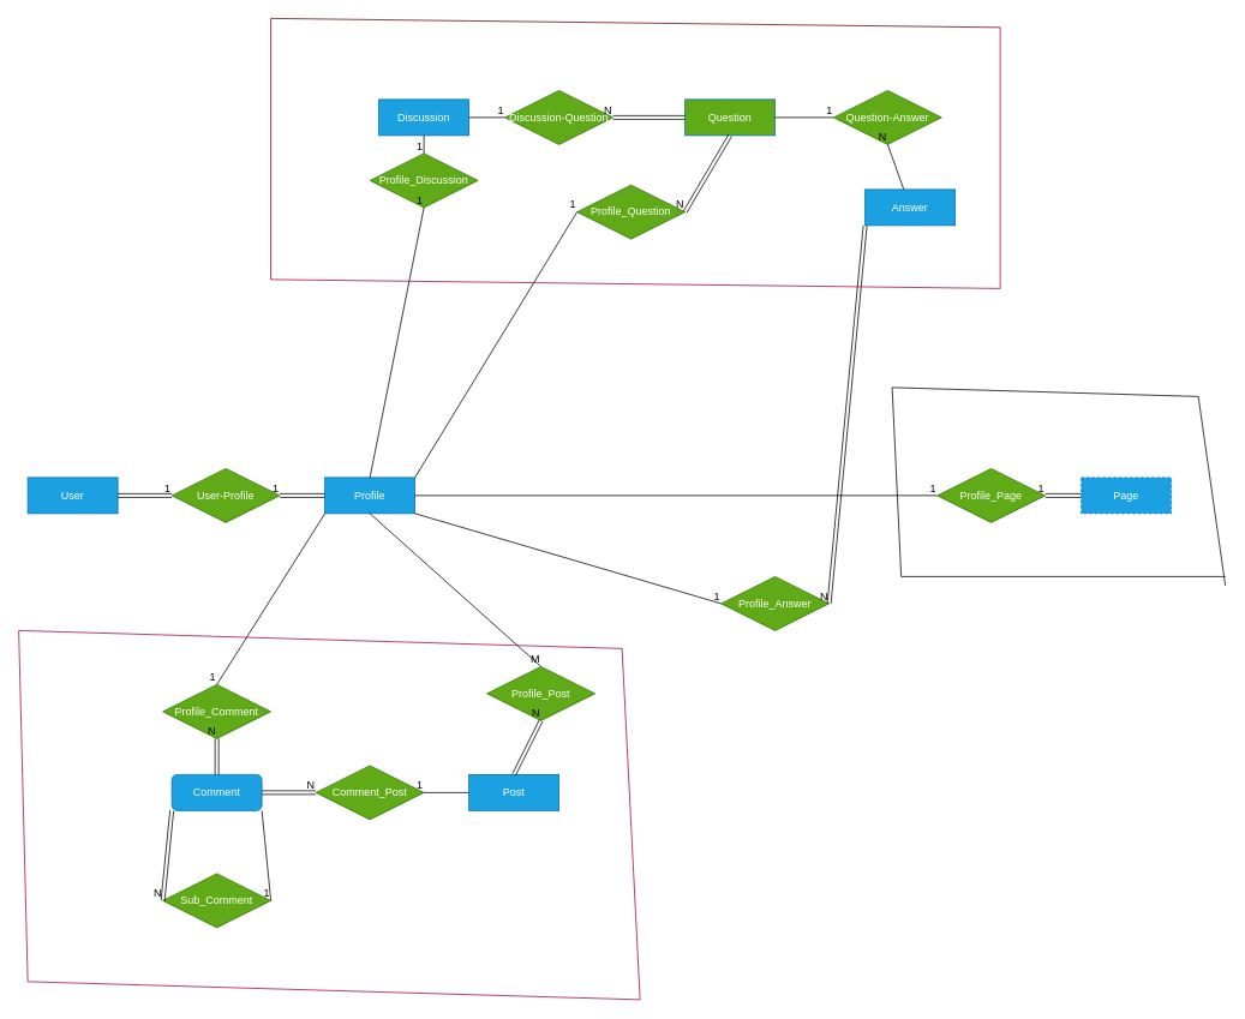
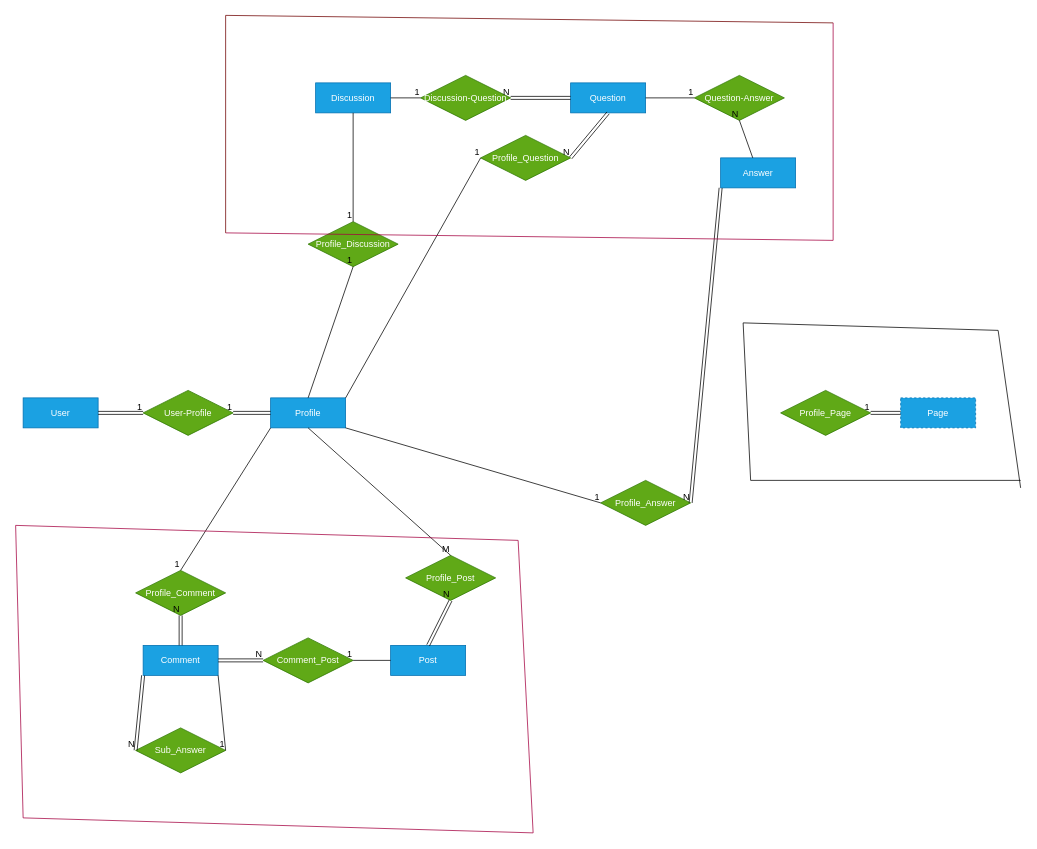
  <mxCell id="0" />
  <mxCell id="1" parent="0" />
  <mxCell id="2" value="&lt;div&gt;User&lt;/div&gt;" style="whiteSpace=wrap;html=1;align=center;fillColor=#1ba1e2;fontColor=#ffffff;strokeColor=#006EAF;" parent="1" vertex="1"><mxGeometry x="30" y="530" width="100" height="40" as="geometry" /></mxCell>
  <mxCell id="3" value="&lt;div&gt;Profile&lt;/div&gt;" style="whiteSpace=wrap;html=1;align=center;fillColor=#1ba1e2;fontColor=#ffffff;strokeColor=#006EAF;" parent="1" vertex="1"><mxGeometry x="360" y="530" width="100" height="40" as="geometry" /></mxCell>
  <mxCell id="4" value="&lt;div&gt;Post&lt;/div&gt;" style="whiteSpace=wrap;html=1;align=center;fillColor=#1ba1e2;fontColor=#ffffff;strokeColor=#006EAF;" parent="1" vertex="1"><mxGeometry x="520" y="860" width="100" height="40" as="geometry" /></mxCell>
- <mxCell id="5" value="&lt;div&gt;Comment&lt;/div&gt;" style="whiteSpace=wrap;html=1;align=center;fillColor=#1ba1e2;fontColor=#ffffff;strokeColor=#006EAF;rounded=1;" parent="1" vertex="1"><mxGeometry x="190" y="860" width="100" height="40" as="geometry" /></mxCell>
+ <mxCell id="5" value="&lt;div&gt;Comment&lt;/div&gt;" style="whiteSpace=wrap;html=1;align=center;fillColor=#1ba1e2;fontColor=#ffffff;strokeColor=#006EAF;" parent="1" vertex="1"><mxGeometry x="190" y="860" width="100" height="40" as="geometry" /></mxCell>
  <mxCell id="6" value="&lt;div&gt;Page&lt;/div&gt;" style="whiteSpace=wrap;html=1;align=center;fillColor=#1ba1e2;fontColor=#ffffff;strokeColor=#006EAF;dashed=1;" parent="1" vertex="1"><mxGeometry x="1200" y="530" width="100" height="40" as="geometry" /></mxCell>
  <mxCell id="7" value="Discussion" style="whiteSpace=wrap;html=1;align=center;fillColor=#1ba1e2;fontColor=#ffffff;strokeColor=#006EAF;" parent="1" vertex="1"><mxGeometry x="420" y="110" width="100" height="40" as="geometry" /></mxCell>
- <mxCell id="8" value="&lt;div&gt;Question&lt;/div&gt;" style="whiteSpace=wrap;html=1;align=center;fillColor=#60a917;fontColor=#ffffff;strokeColor=#006EAF;" parent="1" vertex="1"><mxGeometry x="760" y="110" width="100" height="40" as="geometry" /></mxCell>
+ <mxCell id="8" value="&lt;div&gt;Question&lt;/div&gt;" style="whiteSpace=wrap;html=1;align=center;fillColor=#1ba1e2;fontColor=#ffffff;strokeColor=#006EAF;" parent="1" vertex="1"><mxGeometry x="760" y="110" width="100" height="40" as="geometry" /></mxCell>
  <mxCell id="9" value="&lt;div&gt;Answer&lt;/div&gt;" style="whiteSpace=wrap;html=1;align=center;fillColor=#1ba1e2;fontColor=#ffffff;strokeColor=#006EAF;" parent="1" vertex="1"><mxGeometry x="960" y="210" width="100" height="40" as="geometry" /></mxCell>
  <mxCell id="10" value="User-Profile" style="shape=rhombus;perimeter=rhombusPerimeter;whiteSpace=wrap;html=1;align=center;fillColor=#60a917;fontColor=#ffffff;strokeColor=#2D7600;" parent="1" vertex="1"><mxGeometry x="190" y="520" width="120" height="60" as="geometry" /></mxCell>
  <mxCell id="11" value="" style="shape=link;html=1;rounded=0;exitX=1;exitY=0.5;exitDx=0;exitDy=0;entryX=0;entryY=0.5;entryDx=0;entryDy=0;" parent="1" source="2" target="10" edge="1"><mxGeometry relative="1" as="geometry"><mxPoint x="500" y="680" as="sourcePoint" /><mxPoint x="660" y="680" as="targetPoint" /></mxGeometry></mxCell>
  <mxCell id="12" value="1" style="resizable=0;html=1;whiteSpace=wrap;align=right;verticalAlign=bottom;" parent="11" connectable="0" vertex="1"><mxGeometry x="1" relative="1" as="geometry" /></mxCell>
  <mxCell id="13" value="" style="shape=link;html=1;rounded=0;entryX=1;entryY=0.5;entryDx=0;entryDy=0;exitX=0;exitY=0.5;exitDx=0;exitDy=0;" parent="1" source="3" target="10" edge="1"><mxGeometry relative="1" as="geometry"><mxPoint x="400" y="480" as="sourcePoint" /><mxPoint x="660" y="680" as="targetPoint" /></mxGeometry></mxCell>
  <mxCell id="14" value="1" style="resizable=0;html=1;whiteSpace=wrap;align=right;verticalAlign=bottom;" parent="13" connectable="0" vertex="1"><mxGeometry x="1" relative="1" as="geometry" /></mxCell>
  <mxCell id="15" value="Profile_Post" style="shape=rhombus;perimeter=rhombusPerimeter;whiteSpace=wrap;html=1;align=center;fillColor=#60a917;fontColor=#ffffff;strokeColor=#2D7600;" parent="1" vertex="1"><mxGeometry x="540" y="740" width="120" height="60" as="geometry" /></mxCell>
  <mxCell id="16" value="" style="shape=link;html=1;rounded=0;entryX=0.5;entryY=1;entryDx=0;entryDy=0;exitX=0.5;exitY=0;exitDx=0;exitDy=0;" parent="1" source="4" target="15" edge="1"><mxGeometry relative="1" as="geometry"><mxPoint x="500" y="680" as="sourcePoint" /><mxPoint x="660" y="680" as="targetPoint" /></mxGeometry></mxCell>
  <mxCell id="17" value="N" style="resizable=0;html=1;whiteSpace=wrap;align=right;verticalAlign=bottom;" parent="16" connectable="0" vertex="1"><mxGeometry x="1" relative="1" as="geometry" /></mxCell>
  <mxCell id="18" value="Comment_Post" style="shape=rhombus;perimeter=rhombusPerimeter;whiteSpace=wrap;html=1;align=center;fillColor=#60a917;fontColor=#ffffff;strokeColor=#2D7600;" parent="1" vertex="1"><mxGeometry x="350" y="850" width="120" height="60" as="geometry" /></mxCell>
  <mxCell id="19" value="" style="endArrow=none;html=1;rounded=0;exitX=0;exitY=0.5;exitDx=0;exitDy=0;entryX=1;entryY=0.5;entryDx=0;entryDy=0;" parent="1" source="4" target="18" edge="1"><mxGeometry relative="1" as="geometry"><mxPoint x="500" y="680" as="sourcePoint" /><mxPoint x="660" y="680" as="targetPoint" /></mxGeometry></mxCell>
  <mxCell id="20" value="1" style="resizable=0;html=1;whiteSpace=wrap;align=right;verticalAlign=bottom;" parent="19" connectable="0" vertex="1"><mxGeometry x="1" relative="1" as="geometry" /></mxCell>
  <mxCell id="21" value="" style="shape=link;html=1;rounded=0;entryX=0;entryY=0.5;entryDx=0;entryDy=0;exitX=1;exitY=0.5;exitDx=0;exitDy=0;" parent="1" source="5" target="18" edge="1"><mxGeometry relative="1" as="geometry"><mxPoint x="500" y="680" as="sourcePoint" /><mxPoint x="660" y="680" as="targetPoint" /></mxGeometry></mxCell>
  <mxCell id="22" value="N" style="resizable=0;html=1;whiteSpace=wrap;align=right;verticalAlign=bottom;" parent="21" connectable="0" vertex="1"><mxGeometry x="1" relative="1" as="geometry" /></mxCell>
  <mxCell id="23" value="Profile_Page" style="shape=rhombus;perimeter=rhombusPerimeter;whiteSpace=wrap;html=1;align=center;fillColor=#60a917;fontColor=#ffffff;strokeColor=#2D7600;" parent="1" vertex="1"><mxGeometry x="1040" y="520" width="120" height="60" as="geometry" /></mxCell>
- <mxCell id="24" value="" style="endArrow=none;html=1;rounded=0;entryX=0;entryY=0.5;entryDx=0;entryDy=0;exitX=1;exitY=0.5;exitDx=0;exitDy=0;" parent="1" source="3" target="23" edge="1"><mxGeometry relative="1" as="geometry"><mxPoint x="500" y="680" as="sourcePoint" /><mxPoint x="660" y="680" as="targetPoint" /></mxGeometry></mxCell>
- <mxCell id="25" value="1" style="resizable=0;html=1;whiteSpace=wrap;align=right;verticalAlign=bottom;" parent="24" connectable="0" vertex="1"><mxGeometry x="1" relative="1" as="geometry" /></mxCell>
- <mxCell id="26" value="Profile_Discussion" style="shape=rhombus;perimeter=rhombusPerimeter;whiteSpace=wrap;html=1;align=center;fillColor=#60a917;fontColor=#ffffff;strokeColor=#2D7600;" parent="1" vertex="1"><mxGeometry x="410" y="170" width="120" height="60" as="geometry" /></mxCell>
+ <mxCell id="26" value="Profile_Discussion" style="shape=rhombus;perimeter=rhombusPerimeter;whiteSpace=wrap;html=1;align=center;fillColor=#60a917;fontColor=#ffffff;strokeColor=#2D7600;" parent="1" vertex="1"><mxGeometry x="410" y="295" width="120" height="60" as="geometry" /></mxCell>
  <mxCell id="27" value="" style="endArrow=none;html=1;rounded=0;exitX=0.5;exitY=0;exitDx=0;exitDy=0;entryX=0.5;entryY=1;entryDx=0;entryDy=0;" parent="1" source="3" target="26" edge="1"><mxGeometry relative="1" as="geometry"><mxPoint x="500" y="590" as="sourcePoint" /><mxPoint x="660" y="590" as="targetPoint" /></mxGeometry></mxCell>
  <mxCell id="28" value="1" style="resizable=0;html=1;whiteSpace=wrap;align=right;verticalAlign=bottom;" parent="27" connectable="0" vertex="1"><mxGeometry x="1" relative="1" as="geometry" /></mxCell>
  <mxCell id="29" value="" style="endArrow=none;html=1;rounded=0;exitX=0.5;exitY=1;exitDx=0;exitDy=0;entryX=0.5;entryY=0;entryDx=0;entryDy=0;" parent="1" source="7" target="26" edge="1"><mxGeometry relative="1" as="geometry"><mxPoint x="500" y="590" as="sourcePoint" /><mxPoint x="660" y="590" as="targetPoint" /></mxGeometry></mxCell>
  <mxCell id="30" value="1" style="resizable=0;html=1;whiteSpace=wrap;align=right;verticalAlign=bottom;" parent="29" connectable="0" vertex="1"><mxGeometry x="1" relative="1" as="geometry" /></mxCell>
  <mxCell id="31" value="" style="shape=link;html=1;rounded=0;entryX=1;entryY=0.5;entryDx=0;entryDy=0;exitX=0;exitY=0.5;exitDx=0;exitDy=0;" parent="1" source="6" target="23" edge="1"><mxGeometry relative="1" as="geometry"><mxPoint x="500" y="590" as="sourcePoint" /><mxPoint x="660" y="590" as="targetPoint" /></mxGeometry></mxCell>
  <mxCell id="32" value="1" style="resizable=0;html=1;whiteSpace=wrap;align=right;verticalAlign=bottom;" parent="31" connectable="0" vertex="1"><mxGeometry x="1" relative="1" as="geometry" /></mxCell>
  <mxCell id="33" value="ِDiscussion-Question" style="shape=rhombus;perimeter=rhombusPerimeter;whiteSpace=wrap;html=1;align=center;fillColor=#60a917;fontColor=#ffffff;strokeColor=#2D7600;" parent="1" vertex="1"><mxGeometry x="560" y="100" width="120" height="60" as="geometry" /></mxCell>
  <mxCell id="34" value="" style="endArrow=none;html=1;rounded=0;entryX=0;entryY=0.5;entryDx=0;entryDy=0;exitX=1;exitY=0.5;exitDx=0;exitDy=0;" parent="1" source="7" target="33" edge="1"><mxGeometry relative="1" as="geometry"><mxPoint x="500" y="530" as="sourcePoint" /><mxPoint x="660" y="530" as="targetPoint" /></mxGeometry></mxCell>
  <mxCell id="35" value="1" style="resizable=0;html=1;whiteSpace=wrap;align=right;verticalAlign=bottom;" parent="34" connectable="0" vertex="1"><mxGeometry x="1" relative="1" as="geometry" /></mxCell>
  <mxCell id="36" value="" style="shape=link;html=1;rounded=0;entryX=1;entryY=0.5;entryDx=0;entryDy=0;exitX=0;exitY=0.5;exitDx=0;exitDy=0;" parent="1" source="8" target="33" edge="1"><mxGeometry relative="1" as="geometry"><mxPoint x="500" y="530" as="sourcePoint" /><mxPoint x="660" y="530" as="targetPoint" /></mxGeometry></mxCell>
  <mxCell id="37" value="N" style="resizable=0;html=1;whiteSpace=wrap;align=right;verticalAlign=bottom;" parent="36" connectable="0" vertex="1"><mxGeometry x="1" relative="1" as="geometry" /></mxCell>
  <mxCell id="38" value="Question-Answer" style="shape=rhombus;perimeter=rhombusPerimeter;whiteSpace=wrap;html=1;align=center;fillColor=#60a917;fontColor=#ffffff;strokeColor=#2D7600;" parent="1" vertex="1"><mxGeometry x="925" y="100" width="120" height="60" as="geometry" /></mxCell>
  <mxCell id="39" value="" style="endArrow=none;html=1;rounded=0;exitX=1;exitY=0.5;exitDx=0;exitDy=0;entryX=0;entryY=0.5;entryDx=0;entryDy=0;" parent="1" source="8" target="38" edge="1"><mxGeometry relative="1" as="geometry"><mxPoint x="510" y="540" as="sourcePoint" /><mxPoint x="670" y="540" as="targetPoint" /></mxGeometry></mxCell>
  <mxCell id="40" value="1" style="resizable=0;html=1;whiteSpace=wrap;align=right;verticalAlign=bottom;" parent="39" connectable="0" vertex="1"><mxGeometry x="1" relative="1" as="geometry" /></mxCell>
  <mxCell id="41" value="" style="endArrow=none;html=1;rounded=0;entryX=0.5;entryY=1;entryDx=0;entryDy=0;" parent="1" source="9" target="38" edge="1"><mxGeometry relative="1" as="geometry"><mxPoint x="510" y="540" as="sourcePoint" /><mxPoint x="670" y="540" as="targetPoint" /></mxGeometry></mxCell>
  <mxCell id="42" value="N" style="resizable=0;html=1;whiteSpace=wrap;align=right;verticalAlign=bottom;" parent="41" connectable="0" vertex="1"><mxGeometry x="1" relative="1" as="geometry" /></mxCell>
  <mxCell id="43" style="edgeStyle=orthogonalEdgeStyle;rounded=0;orthogonalLoop=1;jettySize=auto;html=1;exitX=0.5;exitY=1;exitDx=0;exitDy=0;" parent="1" edge="1"><mxGeometry relative="1" as="geometry"><mxPoint x="380" y="450" as="sourcePoint" /><mxPoint x="380" y="450" as="targetPoint" /></mxGeometry></mxCell>
- <mxCell id="44" value="&lt;div&gt;Profile_Question&lt;/div&gt;" style="shape=rhombus;perimeter=rhombusPerimeter;whiteSpace=wrap;html=1;align=center;fillColor=#60a917;fontColor=#ffffff;strokeColor=#2D7600;" parent="1" vertex="1"><mxGeometry x="640" y="205" width="120" height="60" as="geometry" /></mxCell>
+ <mxCell id="44" value="&lt;div&gt;Profile_Question&lt;/div&gt;" style="shape=rhombus;perimeter=rhombusPerimeter;whiteSpace=wrap;html=1;align=center;fillColor=#60a917;fontColor=#ffffff;strokeColor=#2D7600;" parent="1" vertex="1"><mxGeometry x="640" y="180" width="120" height="60" as="geometry" /></mxCell>
  <mxCell id="45" value="" style="endArrow=none;html=1;rounded=0;exitX=1;exitY=0;exitDx=0;exitDy=0;entryX=0;entryY=0.5;entryDx=0;entryDy=0;" parent="1" source="3" target="44" edge="1"><mxGeometry relative="1" as="geometry"><mxPoint x="510" y="540" as="sourcePoint" /><mxPoint x="670" y="540" as="targetPoint" /></mxGeometry></mxCell>
  <mxCell id="46" value="1" style="resizable=0;html=1;whiteSpace=wrap;align=right;verticalAlign=bottom;" parent="45" connectable="0" vertex="1"><mxGeometry x="1" relative="1" as="geometry" /></mxCell>
  <mxCell id="47" value="" style="shape=link;html=1;rounded=0;exitX=0.5;exitY=1;exitDx=0;exitDy=0;entryX=1;entryY=0.5;entryDx=0;entryDy=0;" parent="1" source="8" target="44" edge="1"><mxGeometry relative="1" as="geometry"><mxPoint x="510" y="540" as="sourcePoint" /><mxPoint x="670" y="540" as="targetPoint" /></mxGeometry></mxCell>
  <mxCell id="48" value="N" style="resizable=0;html=1;whiteSpace=wrap;align=right;verticalAlign=bottom;" parent="47" connectable="0" vertex="1"><mxGeometry x="1" relative="1" as="geometry" /></mxCell>
  <mxCell id="49" value="&lt;div&gt;Profile_Answer&lt;/div&gt;" style="shape=rhombus;perimeter=rhombusPerimeter;whiteSpace=wrap;html=1;align=center;fillColor=#60a917;fontColor=#ffffff;strokeColor=#2D7600;" parent="1" vertex="1"><mxGeometry x="800" y="640" width="120" height="60" as="geometry" /></mxCell>
  <mxCell id="50" value="" style="endArrow=none;html=1;rounded=0;exitX=1;exitY=1;exitDx=0;exitDy=0;entryX=0;entryY=0.5;entryDx=0;entryDy=0;" parent="1" source="3" target="49" edge="1"><mxGeometry relative="1" as="geometry"><mxPoint x="560" y="610" as="sourcePoint" /><mxPoint x="630" y="740" as="targetPoint" /></mxGeometry></mxCell>
  <mxCell id="51" value="1" style="resizable=0;html=1;whiteSpace=wrap;align=right;verticalAlign=bottom;" parent="50" connectable="0" vertex="1"><mxGeometry x="1" relative="1" as="geometry" /></mxCell>
  <mxCell id="52" value="" style="shape=link;html=1;rounded=0;entryX=1;entryY=0.5;entryDx=0;entryDy=0;exitX=0;exitY=1;exitDx=0;exitDy=0;" parent="1" source="9" target="49" edge="1"><mxGeometry relative="1" as="geometry"><mxPoint x="510" y="540" as="sourcePoint" /><mxPoint x="670" y="540" as="targetPoint" /></mxGeometry></mxCell>
  <mxCell id="53" value="N" style="resizable=0;html=1;whiteSpace=wrap;align=right;verticalAlign=bottom;" parent="52" connectable="0" vertex="1"><mxGeometry x="1" relative="1" as="geometry" /></mxCell>
- <mxCell id="54" value="&lt;div&gt;Sub_Comment&lt;/div&gt;" style="shape=rhombus;perimeter=rhombusPerimeter;whiteSpace=wrap;html=1;align=center;fillColor=#60a917;fontColor=#ffffff;strokeColor=#2D7600;" parent="1" vertex="1"><mxGeometry x="180" y="970" width="120" height="60" as="geometry" /></mxCell>
+ <mxCell id="54" value="&lt;div&gt;Sub_Answer&lt;/div&gt;" style="shape=rhombus;perimeter=rhombusPerimeter;whiteSpace=wrap;html=1;align=center;fillColor=#60a917;fontColor=#ffffff;strokeColor=#2D7600;" parent="1" vertex="1"><mxGeometry x="180" y="970" width="120" height="60" as="geometry" /></mxCell>
  <mxCell id="55" value="" style="endArrow=none;html=1;rounded=0;exitX=1;exitY=1;exitDx=0;exitDy=0;entryX=1;entryY=0.5;entryDx=0;entryDy=0;" parent="1" source="5" target="54" edge="1"><mxGeometry relative="1" as="geometry"><mxPoint x="510" y="870" as="sourcePoint" /><mxPoint x="670" y="870" as="targetPoint" /></mxGeometry></mxCell>
  <mxCell id="56" value="1" style="resizable=0;html=1;whiteSpace=wrap;align=right;verticalAlign=bottom;" parent="55" connectable="0" vertex="1"><mxGeometry x="1" relative="1" as="geometry" /></mxCell>
  <mxCell id="57" value="" style="shape=link;html=1;rounded=0;exitX=0;exitY=1;exitDx=0;exitDy=0;entryX=0;entryY=0.5;entryDx=0;entryDy=0;" parent="1" source="5" target="54" edge="1"><mxGeometry relative="1" as="geometry"><mxPoint x="510" y="870" as="sourcePoint" /><mxPoint x="670" y="870" as="targetPoint" /></mxGeometry></mxCell>
  <mxCell id="58" value="N" style="resizable=0;html=1;whiteSpace=wrap;align=right;verticalAlign=bottom;" parent="57" connectable="0" vertex="1"><mxGeometry x="1" relative="1" as="geometry" /></mxCell>
  <mxCell id="59" value="&lt;div&gt;Profile_Comment&lt;/div&gt;" style="shape=rhombus;perimeter=rhombusPerimeter;whiteSpace=wrap;html=1;align=center;fillColor=#60a917;fontColor=#ffffff;strokeColor=#2D7600;" vertex="1" parent="1"><mxGeometry x="180" y="760" width="120" height="60" as="geometry" /></mxCell>
  <mxCell id="60" value="" style="endArrow=none;html=1;rounded=0;exitX=0;exitY=1;exitDx=0;exitDy=0;entryX=0.5;entryY=0;entryDx=0;entryDy=0;" edge="1" parent="1" source="3" target="59"><mxGeometry relative="1" as="geometry"><mxPoint x="540" y="620" as="sourcePoint" /><mxPoint x="340" y="680" as="targetPoint" /></mxGeometry></mxCell>
  <mxCell id="61" value="1" style="resizable=0;html=1;whiteSpace=wrap;align=right;verticalAlign=bottom;" connectable="0" vertex="1" parent="60"><mxGeometry x="1" relative="1" as="geometry" /></mxCell>
  <mxCell id="62" value="" style="endArrow=none;html=1;rounded=0;exitX=0.5;exitY=1;exitDx=0;exitDy=0;entryX=0.5;entryY=0;entryDx=0;entryDy=0;" edge="1" parent="1" source="3" target="15"><mxGeometry relative="1" as="geometry"><mxPoint x="540" y="620" as="sourcePoint" /><mxPoint x="470" y="640" as="targetPoint" /></mxGeometry></mxCell>
  <mxCell id="63" value="M" style="resizable=0;html=1;whiteSpace=wrap;align=right;verticalAlign=bottom;" connectable="0" vertex="1" parent="62"><mxGeometry x="1" relative="1" as="geometry" /></mxCell>
  <mxCell id="64" value="" style="shape=link;html=1;rounded=0;exitX=0.5;exitY=0;exitDx=0;exitDy=0;entryX=0.5;entryY=1;entryDx=0;entryDy=0;" edge="1" parent="1" source="5" target="59"><mxGeometry relative="1" as="geometry"><mxPoint x="540" y="620" as="sourcePoint" /><mxPoint x="700" y="620" as="targetPoint" /></mxGeometry></mxCell>
  <mxCell id="65" value="N" style="resizable=0;html=1;whiteSpace=wrap;align=right;verticalAlign=bottom;" connectable="0" vertex="1" parent="64"><mxGeometry x="1" relative="1" as="geometry" /></mxCell>
  <mxCell id="66" value="" style="endArrow=none;html=1;rounded=0;fillColor=#d80073;strokeColor=#A50040;" edge="1" parent="1"><mxGeometry relative="1" as="geometry"><mxPoint x="300" y="310" as="sourcePoint" /><mxPoint x="1110" y="320" as="targetPoint" /></mxGeometry></mxCell>
  <mxCell id="67" value="" style="endArrow=none;html=1;rounded=0;fillColor=#a20025;strokeColor=#6F0000;" edge="1" parent="1"><mxGeometry relative="1" as="geometry"><mxPoint x="300" y="310" as="sourcePoint" /><mxPoint x="300" y="20" as="targetPoint" /></mxGeometry></mxCell>
  <mxCell id="68" value="" style="endArrow=none;html=1;rounded=0;fillColor=#a20025;strokeColor=#6F0000;" edge="1" parent="1"><mxGeometry relative="1" as="geometry"><mxPoint x="300" y="20" as="sourcePoint" /><mxPoint x="1110" y="30" as="targetPoint" /></mxGeometry></mxCell>
  <mxCell id="69" value="" style="endArrow=none;html=1;rounded=0;fillColor=#d80073;strokeColor=#A50040;" edge="1" parent="1"><mxGeometry relative="1" as="geometry"><mxPoint x="1110" y="320" as="sourcePoint" /><mxPoint x="1110" y="30" as="targetPoint" /></mxGeometry></mxCell>
  <mxCell id="70" value="" style="endArrow=none;html=1;rounded=0;fillColor=#d80073;strokeColor=#A50040;" edge="1" parent="1"><mxGeometry relative="1" as="geometry"><mxPoint x="20" y="700" as="sourcePoint" /><mxPoint x="30" y="1090" as="targetPoint" /></mxGeometry></mxCell>
  <mxCell id="71" value="" style="endArrow=none;html=1;rounded=0;fillColor=#d80073;strokeColor=#A50040;" edge="1" parent="1"><mxGeometry relative="1" as="geometry"><mxPoint x="30" y="1090" as="sourcePoint" /><mxPoint x="710" y="1110" as="targetPoint" /></mxGeometry></mxCell>
  <mxCell id="72" value="" style="endArrow=none;html=1;rounded=0;fillColor=#d80073;strokeColor=#A50040;" edge="1" parent="1"><mxGeometry relative="1" as="geometry"><mxPoint x="710" y="1110" as="sourcePoint" /><mxPoint x="690" y="720" as="targetPoint" /></mxGeometry></mxCell>
  <mxCell id="73" value="" style="endArrow=none;html=1;rounded=0;fillColor=#d80073;strokeColor=#A50040;" edge="1" parent="1"><mxGeometry relative="1" as="geometry"><mxPoint x="20" y="700" as="sourcePoint" /><mxPoint x="690" y="720" as="targetPoint" /></mxGeometry></mxCell>
  <mxCell id="74" value="" style="endArrow=none;html=1;rounded=0;" edge="1" parent="1"><mxGeometry relative="1" as="geometry"><mxPoint x="1000" y="640" as="sourcePoint" /><mxPoint x="1360" y="640" as="targetPoint" /></mxGeometry></mxCell>
  <mxCell id="75" value="" style="endArrow=none;html=1;rounded=0;" edge="1" parent="1"><mxGeometry relative="1" as="geometry"><mxPoint x="1360" y="650" as="sourcePoint" /><mxPoint x="1330" y="440" as="targetPoint" /></mxGeometry></mxCell>
  <mxCell id="76" value="" style="endArrow=none;html=1;rounded=0;" edge="1" parent="1"><mxGeometry relative="1" as="geometry"><mxPoint x="1000" y="640" as="sourcePoint" /><mxPoint x="990" y="430" as="targetPoint" /></mxGeometry></mxCell>
  <mxCell id="77" value="" style="endArrow=none;html=1;rounded=0;" edge="1" parent="1"><mxGeometry relative="1" as="geometry"><mxPoint x="990" y="430" as="sourcePoint" /><mxPoint x="1330" y="440" as="targetPoint" /></mxGeometry></mxCell>
